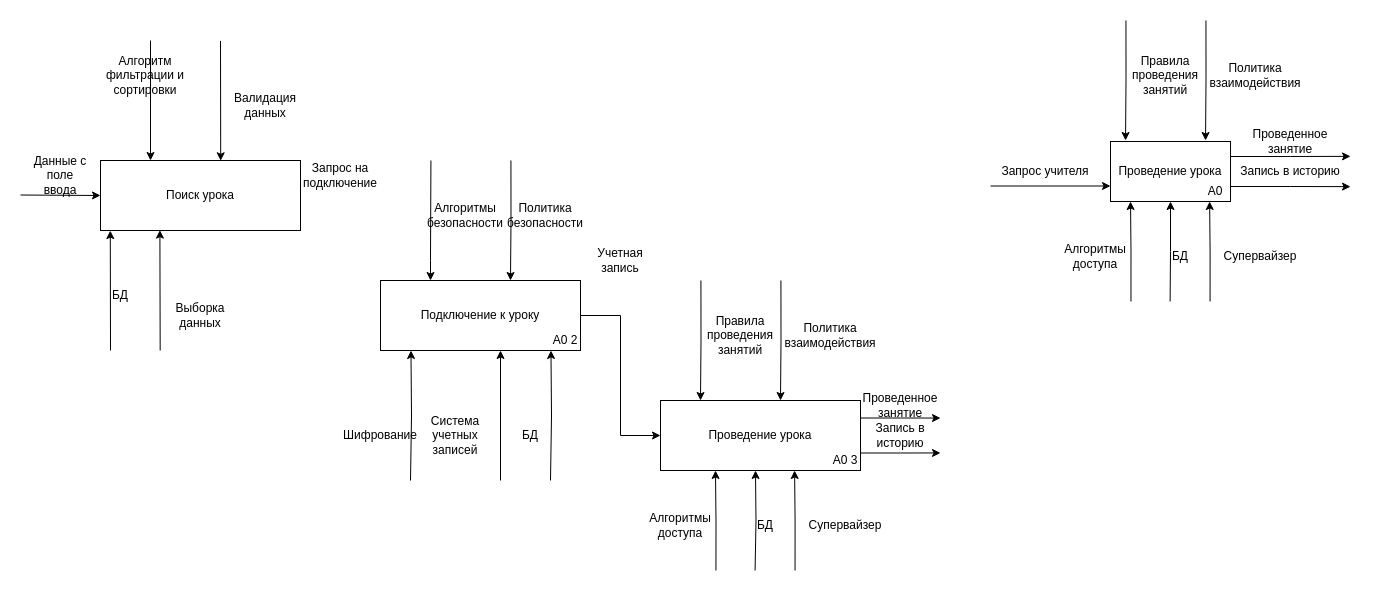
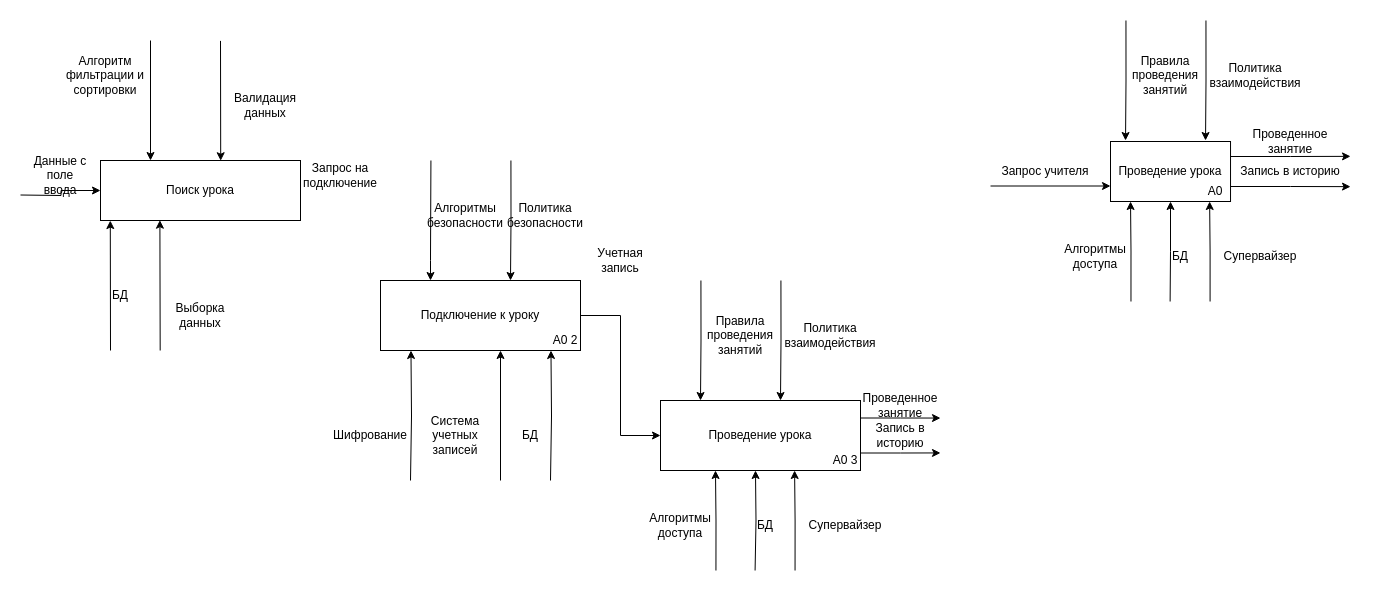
  <mxCell id="0" style=";html=1;" />
  <mxCell id="1" style=";html=1;" parent="0" />
  <mxCell id="2" style="edgeStyle=orthogonalEdgeStyle;rounded=0;orthogonalLoop=1;jettySize=auto;html=1;exitX=0.25;exitY=0;exitDx=0;exitDy=0;endArrow=none;endFill=0;startArrow=classic;startFill=1;" parent="1" source="5" edge="1"><mxGeometry relative="1" as="geometry"><mxPoint x="430.429" y="160" as="targetPoint" /><Array as="points"><mxPoint x="430" y="260" /><mxPoint x="430" y="260" /></Array></mxGeometry></mxCell>
  <mxCell id="3" style="edgeStyle=orthogonalEdgeStyle;rounded=0;orthogonalLoop=1;jettySize=auto;html=1;exitX=0.25;exitY=1;exitDx=0;exitDy=0;startArrow=classic;startFill=1;endArrow=none;endFill=0;" parent="1" edge="1"><mxGeometry relative="1" as="geometry"><mxPoint x="409.996" y="480" as="targetPoint" /><mxPoint x="410.47" y="350" as="sourcePoint" /></mxGeometry></mxCell>
  <mxCell id="4" style="edgeStyle=orthogonalEdgeStyle;rounded=0;orthogonalLoop=1;jettySize=auto;html=1;exitX=1;exitY=0.5;exitDx=0;exitDy=0;entryX=0;entryY=0.5;entryDx=0;entryDy=0;" parent="1" source="5" target="8" edge="1"><mxGeometry relative="1" as="geometry" /></mxCell>
  <mxCell id="5" value="Подключение к уроку" style="rounded=0;whiteSpace=wrap;html=1;" parent="1" vertex="1"><mxGeometry x="380" y="280" width="200" height="70" as="geometry" /></mxCell>
  <mxCell id="6" style="edgeStyle=orthogonalEdgeStyle;rounded=0;orthogonalLoop=1;jettySize=auto;html=1;exitX=1;exitY=0.25;exitDx=0;exitDy=0;" parent="1" source="8" edge="1"><mxGeometry relative="1" as="geometry"><mxPoint x="940" y="417.571" as="targetPoint" /></mxGeometry></mxCell>
  <mxCell id="7" style="edgeStyle=orthogonalEdgeStyle;rounded=0;orthogonalLoop=1;jettySize=auto;html=1;exitX=1;exitY=0.75;exitDx=0;exitDy=0;" parent="1" source="8" edge="1"><mxGeometry relative="1" as="geometry"><mxPoint x="940" y="452.429" as="targetPoint" /></mxGeometry></mxCell>
  <mxCell id="8" value="Проведение урока" style="rounded=0;whiteSpace=wrap;html=1;" parent="1" vertex="1"><mxGeometry x="660" y="400" width="200" height="70" as="geometry" /></mxCell>
  <mxCell id="9" style="edgeStyle=orthogonalEdgeStyle;rounded=0;orthogonalLoop=1;jettySize=auto;html=1;exitX=1;exitY=0.25;exitDx=0;exitDy=0;" parent="1" source="15" edge="1"><mxGeometry relative="1" as="geometry"><mxPoint x="1350.03" y="155.857" as="targetPoint" /></mxGeometry></mxCell>
  <mxCell id="10" style="edgeStyle=orthogonalEdgeStyle;rounded=0;orthogonalLoop=1;jettySize=auto;html=1;exitX=1;exitY=0.75;exitDx=0;exitDy=0;" parent="1" source="15" edge="1"><mxGeometry relative="1" as="geometry"><mxPoint x="1350.03" y="186.143" as="targetPoint" /></mxGeometry></mxCell>
  <mxCell id="11" style="edgeStyle=orthogonalEdgeStyle;rounded=0;orthogonalLoop=1;jettySize=auto;html=1;exitX=0;exitY=0.75;exitDx=0;exitDy=0;startArrow=classic;startFill=1;endArrow=none;endFill=0;" parent="1" edge="1"><mxGeometry relative="1" as="geometry"><mxPoint x="990.03" y="185.51" as="targetPoint" /><mxPoint x="1110" y="185.51" as="sourcePoint" /></mxGeometry></mxCell>
  <mxCell id="12" style="edgeStyle=orthogonalEdgeStyle;rounded=0;orthogonalLoop=1;jettySize=auto;html=1;exitX=0.25;exitY=1;exitDx=0;exitDy=0;startArrow=classic;startFill=1;endArrow=none;endFill=0;" parent="1" edge="1"><mxGeometry relative="1" as="geometry"><mxPoint x="1130.479" y="301" as="targetPoint" /><mxPoint x="1130.028" y="201" as="sourcePoint" /></mxGeometry></mxCell>
  <mxCell id="13" style="edgeStyle=orthogonalEdgeStyle;rounded=0;orthogonalLoop=1;jettySize=auto;html=1;exitX=0.75;exitY=1;exitDx=0;exitDy=0;endArrow=none;endFill=0;startArrow=classic;startFill=1;" parent="1" edge="1"><mxGeometry relative="1" as="geometry"><mxPoint x="1209.579" y="301" as="targetPoint" /><mxPoint x="1209.142" y="201" as="sourcePoint" /></mxGeometry></mxCell>
  <mxCell id="14" style="edgeStyle=orthogonalEdgeStyle;rounded=0;orthogonalLoop=1;jettySize=auto;html=1;exitX=0.5;exitY=1;exitDx=0;exitDy=0;startArrow=classic;startFill=1;endArrow=none;endFill=0;" parent="1" source="15" edge="1"><mxGeometry relative="1" as="geometry"><mxPoint x="1169.618" y="301" as="targetPoint" /></mxGeometry></mxCell>
  <mxCell id="15" value="Проведение урока" style="rounded=0;whiteSpace=wrap;html=1;" parent="1" vertex="1"><mxGeometry x="1110" y="141" width="120.03" height="60" as="geometry" /></mxCell>
  <mxCell id="16" value="Запрос учителя" style="text;html=1;align=center;verticalAlign=middle;whiteSpace=wrap;rounded=0;" parent="1" vertex="1"><mxGeometry x="990" y="156" width="109.97" height="30" as="geometry" /></mxCell>
  <mxCell id="17" value="Проведенное занятие" style="text;html=1;align=center;verticalAlign=middle;whiteSpace=wrap;rounded=0;" parent="1" vertex="1"><mxGeometry x="1230.03" y="126" width="120" height="30" as="geometry" /></mxCell>
  <mxCell id="18" value="Алгоритмы доступа" style="text;html=1;align=center;verticalAlign=middle;whiteSpace=wrap;rounded=0;" parent="1" vertex="1"><mxGeometry x="1065.03" y="241" width="60" height="30" as="geometry" /></mxCell>
  <mxCell id="19" value="Супервайзер" style="text;html=1;align=center;verticalAlign=middle;whiteSpace=wrap;rounded=0;" parent="1" vertex="1"><mxGeometry x="1230" y="241" width="60" height="30" as="geometry" /></mxCell>
  <mxCell id="20" value="А0" style="text;html=1;align=center;verticalAlign=middle;whiteSpace=wrap;rounded=0;" parent="1" vertex="1"><mxGeometry x="1200" y="181" width="30" height="20" as="geometry" /></mxCell>
  <mxCell id="21" value="Запись в историю" style="text;html=1;align=center;verticalAlign=middle;whiteSpace=wrap;rounded=0;" parent="1" vertex="1"><mxGeometry x="1230.03" y="156" width="120" height="30" as="geometry" /></mxCell>
  <mxCell id="22" value="БД" style="text;html=1;align=center;verticalAlign=middle;whiteSpace=wrap;rounded=0;" parent="1" vertex="1"><mxGeometry x="1150.03" y="241" width="60" height="30" as="geometry" /></mxCell>
  <mxCell id="23" style="edgeStyle=orthogonalEdgeStyle;rounded=0;orthogonalLoop=1;jettySize=auto;html=1;exitX=0;exitY=0.5;exitDx=0;exitDy=0;startArrow=classic;startFill=1;endArrow=none;endFill=0;" parent="1" source="24" edge="1"><mxGeometry relative="1" as="geometry"><mxPoint x="20" y="194.5" as="targetPoint" /></mxGeometry></mxCell>
- <mxCell id="24" value="Поиск урока" style="rounded=0;whiteSpace=wrap;html=1;" parent="1" vertex="1"><mxGeometry x="100" y="160" width="200" height="70" as="geometry" /></mxCell>
+ <mxCell id="24" value="Поиск урока" style="rounded=0;whiteSpace=wrap;html=1;" parent="1" vertex="1"><mxGeometry x="100" y="160" width="200" height="60" as="geometry" /></mxCell>
  <mxCell id="25" value="" style="endArrow=classic;html=1;rounded=0;entryX=0.25;entryY=0;entryDx=0;entryDy=0;" parent="1" target="24" edge="1"><mxGeometry width="50" height="50" relative="1" as="geometry"><mxPoint x="150" y="40" as="sourcePoint" /><mxPoint x="230" y="240" as="targetPoint" /></mxGeometry></mxCell>
- <mxCell id="26" value="Алгоритм фильтрации и сортировки" style="text;html=1;align=center;verticalAlign=middle;whiteSpace=wrap;rounded=0;" parent="1" vertex="1"><mxGeometry x="100" y="60" width="90" height="30" as="geometry" /></mxCell>
+ <mxCell id="26" value="Алгоритм фильтрации и сортировки" style="text;html=1;align=center;verticalAlign=middle;whiteSpace=wrap;rounded=0;" parent="1" vertex="1"><mxGeometry x="60" y="60" width="90" height="30" as="geometry" /></mxCell>
  <mxCell id="27" value="" style="endArrow=classic;html=1;rounded=0;entryX=0.601;entryY=0.004;entryDx=0;entryDy=0;entryPerimeter=0;" parent="1" target="24" edge="1"><mxGeometry width="50" height="50" relative="1" as="geometry"><mxPoint x="220" y="40.4" as="sourcePoint" /><mxPoint x="220" y="160.4" as="targetPoint" /></mxGeometry></mxCell>
  <mxCell id="28" value="Валидация данных" style="text;html=1;align=center;verticalAlign=middle;whiteSpace=wrap;rounded=0;" parent="1" vertex="1"><mxGeometry x="220" y="90" width="90" height="30" as="geometry" /></mxCell>
  <mxCell id="29" value="" style="endArrow=classic;html=1;rounded=0;entryX=0.297;entryY=0.995;entryDx=0;entryDy=0;entryPerimeter=0;" parent="1" target="24" edge="1"><mxGeometry width="50" height="50" relative="1" as="geometry"><mxPoint x="159.68" y="350" as="sourcePoint" /><mxPoint x="160" y="230" as="targetPoint" /></mxGeometry></mxCell>
  <mxCell id="30" value="Выборка данных" style="text;html=1;align=center;verticalAlign=middle;whiteSpace=wrap;rounded=0;" parent="1" vertex="1"><mxGeometry x="170.06" y="300" width="60" height="30" as="geometry" /></mxCell>
  <mxCell id="31" value="" style="endArrow=classic;html=1;rounded=0;entryX=0.049;entryY=1.001;entryDx=0;entryDy=0;entryPerimeter=0;" parent="1" target="24" edge="1"><mxGeometry width="50" height="50" relative="1" as="geometry"><mxPoint x="110" y="350" as="sourcePoint" /><mxPoint x="110" y="230" as="targetPoint" /></mxGeometry></mxCell>
  <mxCell id="32" value="БД" style="text;html=1;align=center;verticalAlign=middle;whiteSpace=wrap;rounded=0;" parent="1" vertex="1"><mxGeometry x="110" y="285" width="20" height="20" as="geometry" /></mxCell>
  <mxCell id="33" value="Данные с поле ввода" style="text;html=1;align=center;verticalAlign=middle;whiteSpace=wrap;rounded=0;" parent="1" vertex="1"><mxGeometry x="30" y="160" width="60" height="30" as="geometry" /></mxCell>
  <mxCell id="34" value="Запрос на подключение" style="text;html=1;align=center;verticalAlign=middle;whiteSpace=wrap;rounded=0;" parent="1" vertex="1"><mxGeometry x="310" y="160" width="60" height="30" as="geometry" /></mxCell>
  <mxCell id="35" style="edgeStyle=orthogonalEdgeStyle;rounded=0;orthogonalLoop=1;jettySize=auto;html=1;exitX=0.25;exitY=0;exitDx=0;exitDy=0;endArrow=none;endFill=0;startArrow=classic;startFill=1;" parent="1" edge="1"><mxGeometry relative="1" as="geometry"><mxPoint x="510.429" y="160" as="targetPoint" /><mxPoint x="510" y="280" as="sourcePoint" /></mxGeometry></mxCell>
  <mxCell id="36" value="БД" style="text;html=1;align=center;verticalAlign=middle;whiteSpace=wrap;rounded=0;" parent="1" vertex="1"><mxGeometry x="500" y="420" width="60" height="30" as="geometry" /></mxCell>
  <mxCell id="37" style="edgeStyle=orthogonalEdgeStyle;rounded=0;orthogonalLoop=1;jettySize=auto;html=1;startArrow=classic;startFill=1;endArrow=none;endFill=0;" parent="1" edge="1"><mxGeometry relative="1" as="geometry"><mxPoint x="500" y="480" as="targetPoint" /><mxPoint x="500" y="350" as="sourcePoint" /><Array as="points"><mxPoint x="500" y="350" /></Array></mxGeometry></mxCell>
  <mxCell id="38" value="Система учетных записей" style="text;html=1;align=center;verticalAlign=middle;whiteSpace=wrap;rounded=0;" parent="1" vertex="1"><mxGeometry x="420" y="420" width="70" height="30" as="geometry" /></mxCell>
  <mxCell id="39" value="Проведенное занятие" style="text;html=1;align=center;verticalAlign=middle;whiteSpace=wrap;rounded=0;" parent="1" vertex="1"><mxGeometry x="860" y="390" width="80" height="30" as="geometry" /></mxCell>
  <mxCell id="40" value="Запись в историю" style="text;html=1;align=center;verticalAlign=middle;whiteSpace=wrap;rounded=0;" parent="1" vertex="1"><mxGeometry x="860" y="420" width="80" height="30" as="geometry" /></mxCell>
  <mxCell id="41" value="Учетная запись" style="text;html=1;align=center;verticalAlign=middle;whiteSpace=wrap;rounded=0;" parent="1" vertex="1"><mxGeometry x="590" y="247.5" width="60" height="25" as="geometry" /></mxCell>
  <mxCell id="42" value="Правила проведения занятий" style="text;html=1;align=center;verticalAlign=middle;whiteSpace=wrap;rounded=0;" parent="1" vertex="1"><mxGeometry x="710" y="320" width="60" height="30" as="geometry" /></mxCell>
  <mxCell id="43" value="&lt;font style=&quot;font-size: 12px;&quot;&gt;Алгоритмы безопасности&lt;/font&gt;" style="text;html=1;align=center;verticalAlign=middle;whiteSpace=wrap;rounded=0;" parent="1" vertex="1"><mxGeometry x="445" y="200" width="40" height="30" as="geometry" /></mxCell>
  <mxCell id="44" style="edgeStyle=orthogonalEdgeStyle;rounded=0;orthogonalLoop=1;jettySize=auto;html=1;exitX=0.25;exitY=0;exitDx=0;exitDy=0;endArrow=none;endFill=0;startArrow=classic;startFill=1;" parent="1" edge="1"><mxGeometry relative="1" as="geometry"><mxPoint x="700.429" y="280" as="targetPoint" /><mxPoint x="700" y="400" as="sourcePoint" /></mxGeometry></mxCell>
  <mxCell id="45" style="edgeStyle=orthogonalEdgeStyle;rounded=0;orthogonalLoop=1;jettySize=auto;html=1;exitX=0.25;exitY=0;exitDx=0;exitDy=0;endArrow=none;endFill=0;startArrow=classic;startFill=1;" parent="1" edge="1"><mxGeometry relative="1" as="geometry"><mxPoint x="780.429" y="280" as="targetPoint" /><mxPoint x="780" y="400" as="sourcePoint" /></mxGeometry></mxCell>
  <mxCell id="46" value="Политика взаимодействия" style="text;html=1;align=center;verticalAlign=middle;whiteSpace=wrap;rounded=0;" parent="1" vertex="1"><mxGeometry x="800" y="320" width="60" height="30" as="geometry" /></mxCell>
  <mxCell id="47" value="Политика безопасности" style="text;html=1;align=center;verticalAlign=middle;whiteSpace=wrap;rounded=0;" parent="1" vertex="1"><mxGeometry x="515" y="200" width="60" height="30" as="geometry" /></mxCell>
  <mxCell id="48" style="edgeStyle=orthogonalEdgeStyle;rounded=0;orthogonalLoop=1;jettySize=auto;html=1;exitX=0.25;exitY=1;exitDx=0;exitDy=0;startArrow=classic;startFill=1;endArrow=none;endFill=0;" parent="1" edge="1"><mxGeometry relative="1" as="geometry"><mxPoint x="715.449" y="570" as="targetPoint" /><mxPoint x="714.997" y="470" as="sourcePoint" /></mxGeometry></mxCell>
  <mxCell id="49" style="edgeStyle=orthogonalEdgeStyle;rounded=0;orthogonalLoop=1;jettySize=auto;html=1;exitX=0.75;exitY=1;exitDx=0;exitDy=0;endArrow=none;endFill=0;startArrow=classic;startFill=1;" parent="1" edge="1"><mxGeometry relative="1" as="geometry"><mxPoint x="794.549" y="570" as="targetPoint" /><mxPoint x="794.113" y="470" as="sourcePoint" /></mxGeometry></mxCell>
  <mxCell id="50" style="edgeStyle=orthogonalEdgeStyle;rounded=0;orthogonalLoop=1;jettySize=auto;html=1;exitX=0.5;exitY=1;exitDx=0;exitDy=0;startArrow=classic;startFill=1;endArrow=none;endFill=0;" parent="1" edge="1"><mxGeometry relative="1" as="geometry"><mxPoint x="754.588" y="570" as="targetPoint" /><mxPoint x="755" y="470" as="sourcePoint" /></mxGeometry></mxCell>
  <mxCell id="51" value="Алгоритмы доступа" style="text;html=1;align=center;verticalAlign=middle;whiteSpace=wrap;rounded=0;" parent="1" vertex="1"><mxGeometry x="650" y="510" width="60" height="30" as="geometry" /></mxCell>
  <mxCell id="52" value="Супервайзер" style="text;html=1;align=center;verticalAlign=middle;whiteSpace=wrap;rounded=0;" parent="1" vertex="1"><mxGeometry x="814.97" y="510" width="60" height="30" as="geometry" /></mxCell>
  <mxCell id="53" value="БД" style="text;html=1;align=center;verticalAlign=middle;whiteSpace=wrap;rounded=0;" parent="1" vertex="1"><mxGeometry x="735" y="510" width="60" height="30" as="geometry" /></mxCell>
  <mxCell id="54" value="Правила проведения занятий" style="text;html=1;align=center;verticalAlign=middle;whiteSpace=wrap;rounded=0;" parent="1" vertex="1"><mxGeometry x="1135.03" y="60" width="60" height="30" as="geometry" /></mxCell>
  <mxCell id="55" style="edgeStyle=orthogonalEdgeStyle;rounded=0;orthogonalLoop=1;jettySize=auto;html=1;exitX=0.25;exitY=0;exitDx=0;exitDy=0;endArrow=none;endFill=0;startArrow=classic;startFill=1;" parent="1" edge="1"><mxGeometry relative="1" as="geometry"><mxPoint x="1125.459" y="20" as="targetPoint" /><mxPoint x="1125.03" y="140" as="sourcePoint" /></mxGeometry></mxCell>
  <mxCell id="56" style="edgeStyle=orthogonalEdgeStyle;rounded=0;orthogonalLoop=1;jettySize=auto;html=1;exitX=0.25;exitY=0;exitDx=0;exitDy=0;endArrow=none;endFill=0;startArrow=classic;startFill=1;" parent="1" edge="1"><mxGeometry relative="1" as="geometry"><mxPoint x="1205.459" y="20" as="targetPoint" /><mxPoint x="1205.03" y="140" as="sourcePoint" /></mxGeometry></mxCell>
  <mxCell id="57" value="Политика взаимодействия" style="text;html=1;align=center;verticalAlign=middle;whiteSpace=wrap;rounded=0;" parent="1" vertex="1"><mxGeometry x="1225.03" y="60" width="60" height="30" as="geometry" /></mxCell>
  <mxCell id="58" value="А0 2" style="text;html=1;align=center;verticalAlign=middle;whiteSpace=wrap;rounded=0;" parent="1" vertex="1"><mxGeometry x="550" y="330" width="30" height="20" as="geometry" /></mxCell>
  <mxCell id="59" value="А0 3" style="text;html=1;align=center;verticalAlign=middle;whiteSpace=wrap;rounded=0;" parent="1" vertex="1"><mxGeometry x="830" y="450" width="30" height="20" as="geometry" /></mxCell>
  <mxCell id="60" style="edgeStyle=orthogonalEdgeStyle;rounded=0;orthogonalLoop=1;jettySize=auto;html=1;exitX=0.25;exitY=1;exitDx=0;exitDy=0;startArrow=classic;startFill=1;endArrow=none;endFill=0;" edge="1" parent="1"><mxGeometry relative="1" as="geometry"><mxPoint x="549.996" y="480" as="targetPoint" /><mxPoint x="550.47" y="350" as="sourcePoint" /></mxGeometry></mxCell>
- <mxCell id="61" value="Шифрование" style="text;html=1;align=center;verticalAlign=middle;whiteSpace=wrap;rounded=0;" vertex="1" parent="1"><mxGeometry x="350" y="420" width="60" height="30" as="geometry" /></mxCell>
+ <mxCell id="61" value="Шифрование" style="text;html=1;align=center;verticalAlign=middle;whiteSpace=wrap;rounded=0;" vertex="1" parent="1"><mxGeometry x="340" y="420" width="60" height="30" as="geometry" /></mxCell>
